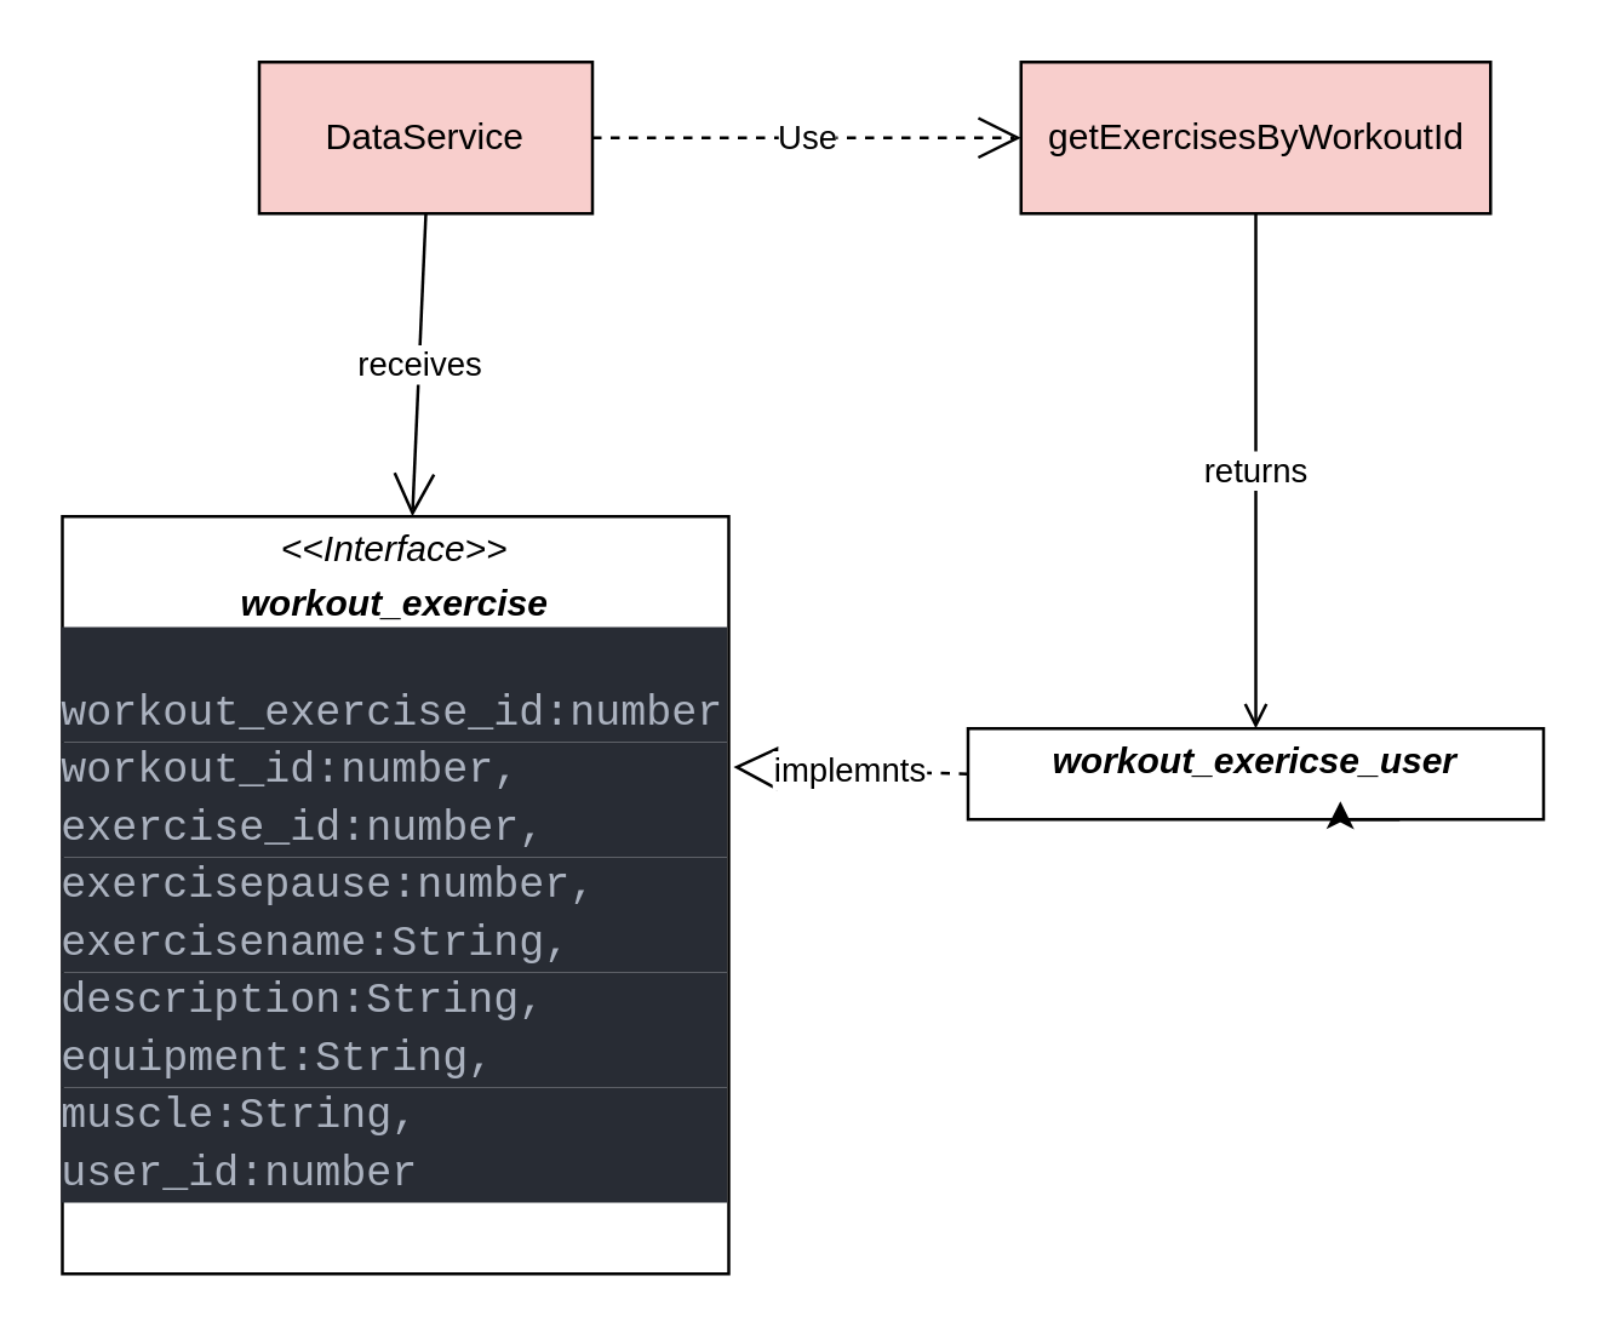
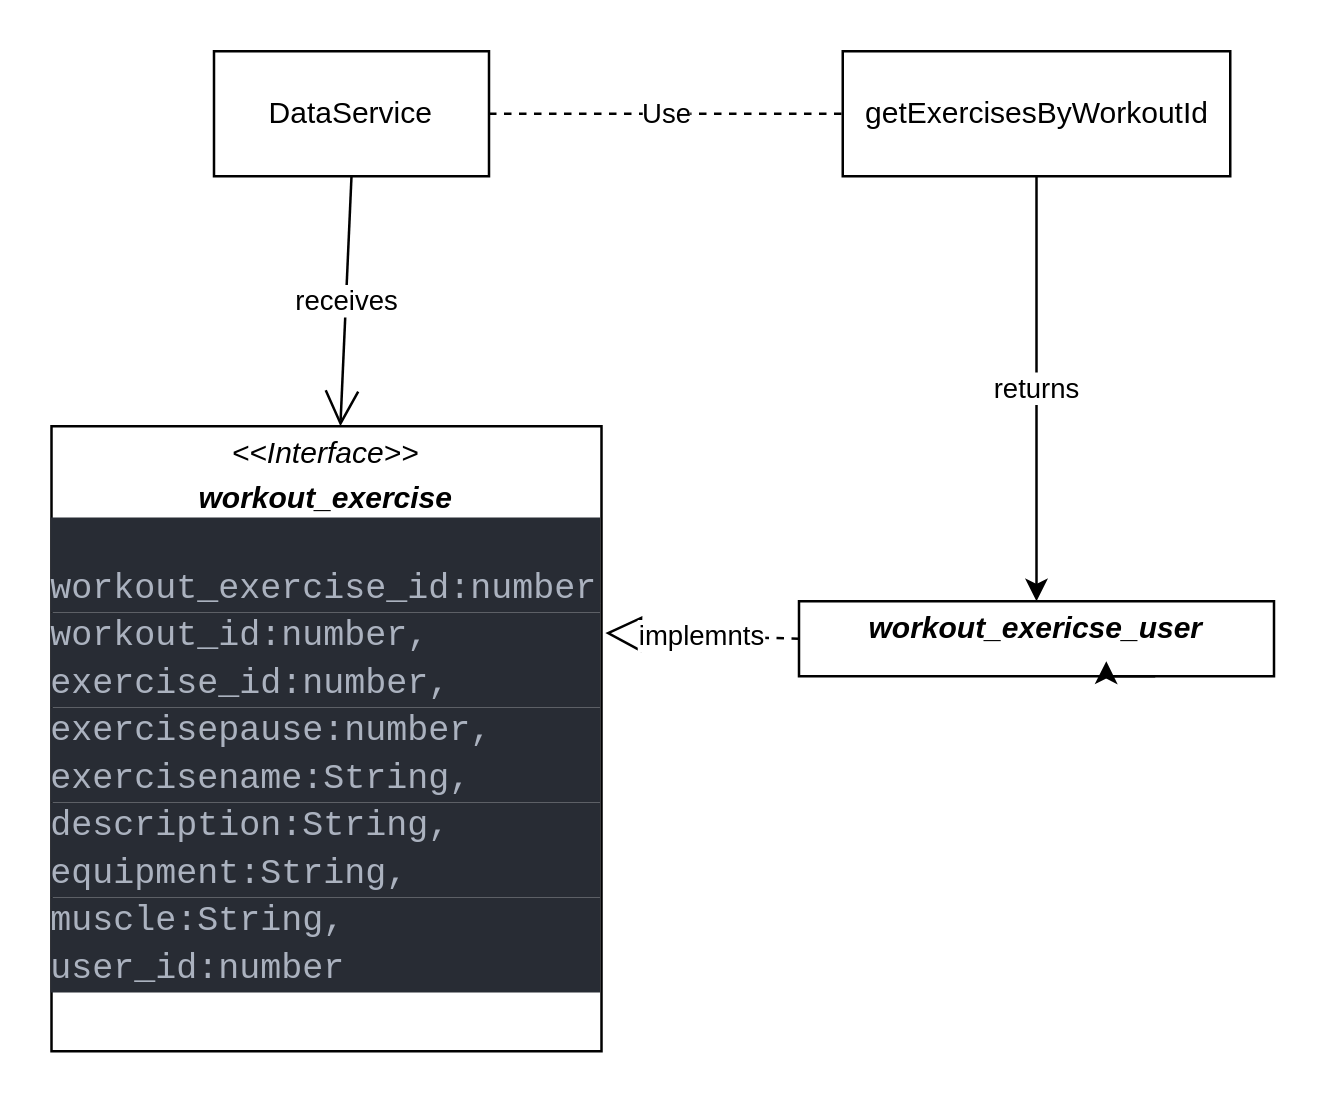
  <mxCell id="0" />
  <mxCell id="1" parent="0" />
  <mxCell id="2" value="&lt;p style=&quot;margin:0px;margin-top:4px;text-align:center;&quot;&gt;&lt;i style=&quot;background-color: initial;&quot;&gt;&lt;b&gt;workout_exericse_user&lt;/b&gt;&lt;/i&gt;&lt;br&gt;&lt;/p&gt;&lt;p style=&quot;margin:0px;margin-left:4px;&quot;&gt;&lt;br&gt;&lt;/p&gt;&lt;hr size=&quot;1&quot;&gt;&lt;p style=&quot;margin:0px;margin-left:4px;&quot;&gt;&lt;br&gt;&lt;/p&gt;" style="verticalAlign=top;align=left;overflow=fill;fontSize=12;fontFamily=Helvetica;html=1;whiteSpace=wrap;" vertex="1" parent="1"><mxGeometry x="319" y="240" width="190" height="30" as="geometry" /></mxCell>
  <mxCell id="3" value="&lt;p style=&quot;margin:0px;margin-top:4px;text-align:center;&quot;&gt;&lt;i&gt;&amp;lt;&amp;lt;Interface&amp;gt;&amp;gt;&lt;/i&gt;&lt;/p&gt;&lt;p style=&quot;margin:0px;margin-top:4px;text-align:center;&quot;&gt;&lt;i&gt;&lt;b&gt;workout_exercise&lt;/b&gt;&lt;/i&gt;&lt;br&gt;&lt;/p&gt;&lt;p style=&quot;margin:0px;margin-left:4px;&quot;&gt;&lt;/p&gt;&lt;div style=&quot;color: rgb(171, 178, 191); background-color: rgb(40, 44, 52); font-family: Consolas, &amp;quot;Courier New&amp;quot;, monospace; font-size: 14px; line-height: 19px;&quot;&gt;&amp;nbsp; workout_exercise_id:number,&lt;/div&gt;&lt;div style=&quot;color: rgb(171, 178, 191); background-color: rgb(40, 44, 52); font-family: Consolas, &amp;quot;Courier New&amp;quot;, monospace; font-size: 14px; line-height: 19px;&quot;&gt;workout_id:number,&lt;/div&gt;&lt;div style=&quot;color: rgb(171, 178, 191); background-color: rgb(40, 44, 52); font-family: Consolas, &amp;quot;Courier New&amp;quot;, monospace; font-size: 14px; line-height: 19px;&quot;&gt;exercise_id:number,&lt;/div&gt;&lt;div style=&quot;color: rgb(171, 178, 191); background-color: rgb(40, 44, 52); font-family: Consolas, &amp;quot;Courier New&amp;quot;, monospace; font-size: 14px; line-height: 19px;&quot;&gt;exercisepause:number,&lt;/div&gt;&lt;div style=&quot;color: rgb(171, 178, 191); background-color: rgb(40, 44, 52); font-family: Consolas, &amp;quot;Courier New&amp;quot;, monospace; font-size: 14px; line-height: 19px;&quot;&gt;exercisename:String,&lt;/div&gt;&lt;div style=&quot;color: rgb(171, 178, 191); background-color: rgb(40, 44, 52); font-family: Consolas, &amp;quot;Courier New&amp;quot;, monospace; font-size: 14px; line-height: 19px;&quot;&gt;description:String,&lt;/div&gt;&lt;div style=&quot;color: rgb(171, 178, 191); background-color: rgb(40, 44, 52); font-family: Consolas, &amp;quot;Courier New&amp;quot;, monospace; font-size: 14px; line-height: 19px;&quot;&gt;equipment:String,&lt;/div&gt;&lt;div style=&quot;color: rgb(171, 178, 191); background-color: rgb(40, 44, 52); font-family: Consolas, &amp;quot;Courier New&amp;quot;, monospace; font-size: 14px; line-height: 19px;&quot;&gt;muscle:String,&lt;/div&gt;&lt;div style=&quot;color: rgb(171, 178, 191); background-color: rgb(40, 44, 52); font-family: Consolas, &amp;quot;Courier New&amp;quot;, monospace; font-size: 14px; line-height: 19px;&quot;&gt;user_id:number&lt;/div&gt;" style="verticalAlign=top;align=left;overflow=fill;fontSize=12;fontFamily=Helvetica;html=1;whiteSpace=wrap;" vertex="1" parent="1"><mxGeometry x="20" y="170" width="220" height="250" as="geometry" /></mxCell>
  <mxCell id="4" value="implemnts" style="endArrow=block;dashed=1;endFill=0;endSize=12;html=1;rounded=0;entryX=1.007;entryY=0.331;entryDx=0;entryDy=0;entryPerimeter=0;exitX=0;exitY=0.5;exitDx=0;exitDy=0;" edge="1" parent="1" source="2" target="3"><mxGeometry width="160" relative="1" as="geometry"><mxPoint x="330" y="270" as="sourcePoint" /><mxPoint x="490" y="270" as="targetPoint" /></mxGeometry></mxCell>
- <mxCell id="5" value="getExercisesByWorkoutId" style="html=1;whiteSpace=wrap;fillColor=#f8cecc;" vertex="1" parent="1"><mxGeometry x="336.5" y="20" width="155" height="50" as="geometry" /></mxCell>
- <mxCell id="6" value="DataService" style="html=1;whiteSpace=wrap;fillColor=#f8cecc;" vertex="1" parent="1"><mxGeometry x="85" y="20" width="110" height="50" as="geometry" /></mxCell>
+ <mxCell id="5" value="getExercisesByWorkoutId" style="html=1;whiteSpace=wrap;" vertex="1" parent="1"><mxGeometry x="336.5" y="20" width="155" height="50" as="geometry" /></mxCell>
+ <mxCell id="6" value="DataService" style="html=1;whiteSpace=wrap;" vertex="1" parent="1"><mxGeometry x="85" y="20" width="110" height="50" as="geometry" /></mxCell>
  <mxCell id="7" value="receives" style="endArrow=open;endFill=1;endSize=12;html=1;rounded=0;exitX=0.5;exitY=1;exitDx=0;exitDy=0;" edge="1" parent="1" source="6" target="3"><mxGeometry width="160" relative="1" as="geometry"><mxPoint x="330" y="270" as="sourcePoint" /><mxPoint x="490" y="270" as="targetPoint" /></mxGeometry></mxCell>
- <mxCell id="8" value="Use" style="endArrow=open;endSize=12;dashed=1;html=1;rounded=0;exitX=1;exitY=0.5;exitDx=0;exitDy=0;entryX=0;entryY=0.5;entryDx=0;entryDy=0;" edge="1" parent="1" source="6" target="5"><mxGeometry width="160" relative="1" as="geometry"><mxPoint x="330" y="270" as="sourcePoint" /><mxPoint x="330" y="55" as="targetPoint" /></mxGeometry></mxCell>
- <mxCell id="9" value="returns" style="endArrow=open;html=1;rounded=0;exitX=0.5;exitY=1;exitDx=0;exitDy=0;entryX=0.5;entryY=0;entryDx=0;entryDy=0;" edge="1" parent="1" source="5" target="2"><mxGeometry width="50" height="50" relative="1" as="geometry"><mxPoint x="390" y="300" as="sourcePoint" /><mxPoint x="440" y="250" as="targetPoint" /></mxGeometry></mxCell>
+ <mxCell id="8" value="Use" style="endArrow=none;endSize=12;dashed=1;html=1;rounded=0;exitX=1;exitY=0.5;exitDx=0;exitDy=0;entryX=0;entryY=0.5;entryDx=0;entryDy=0;" edge="1" parent="1" source="6" target="5"><mxGeometry width="160" relative="1" as="geometry"><mxPoint x="330" y="270" as="sourcePoint" /><mxPoint x="330" y="55" as="targetPoint" /></mxGeometry></mxCell>
+ <mxCell id="9" value="returns" style="endArrow=classic;html=1;rounded=0;exitX=0.5;exitY=1;exitDx=0;exitDy=0;entryX=0.5;entryY=0;entryDx=0;entryDy=0;" edge="1" parent="1" source="5" target="2"><mxGeometry width="50" height="50" relative="1" as="geometry"><mxPoint x="390" y="300" as="sourcePoint" /><mxPoint x="440" y="250" as="targetPoint" /></mxGeometry></mxCell>
  <mxCell id="10" style="edgeStyle=orthogonalEdgeStyle;rounded=0;orthogonalLoop=1;jettySize=auto;html=1;exitX=0.75;exitY=1;exitDx=0;exitDy=0;entryX=0.647;entryY=0.8;entryDx=0;entryDy=0;entryPerimeter=0;" edge="1" parent="1" source="2" target="2"><mxGeometry relative="1" as="geometry" /></mxCell>
